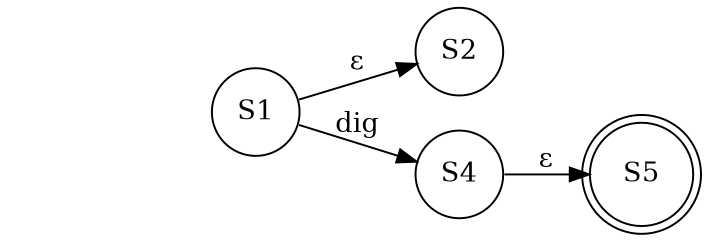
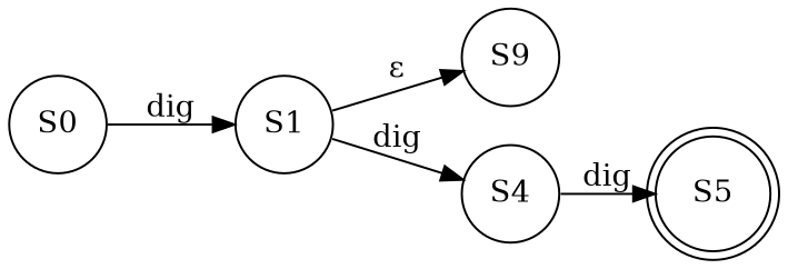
  digraph {
    forcelabels=true
    rankdir=LR
    node [shape=circle]
+   S0
    S1
-   S2
+   S2 [label=S9]
    S4
    S5 [shape=doublecircle]
+   S0 -> S1 [label=dig]
    S1 -> S2 [label="ε"]
    S1 -> S4 [label=dig]
-   S4 -> S5 [label="ε"]
+   S4 -> S5 [label=dig]
  }
